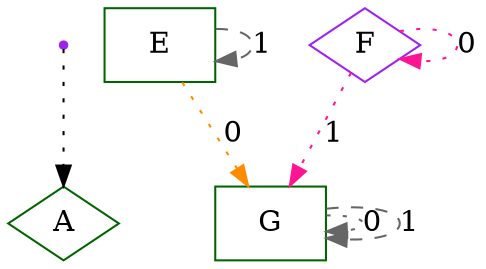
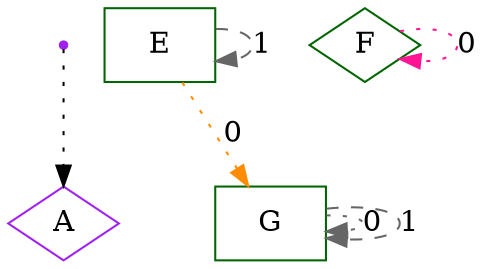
  digraph {
    node [color=purple shape=diamond]
    edge [color=gray40 style=dotted]
    Ai [shape=point]
-   A [color=darkgreen]
+   A
    G [color=darkgreen shape=box]
    E [color=darkgreen shape=box]
-   F
+   F [color=darkgreen]
    Ai -> A [color=black]
    G -> G [label=0]
    G -> G [label=1 style=dashed]
    E -> G [color=darkorange label=0]
    E -> E [label=1 style=dashed]
-   F -> G [color=deeppink label=1]
    F -> F [color=deeppink label=0]
  }
